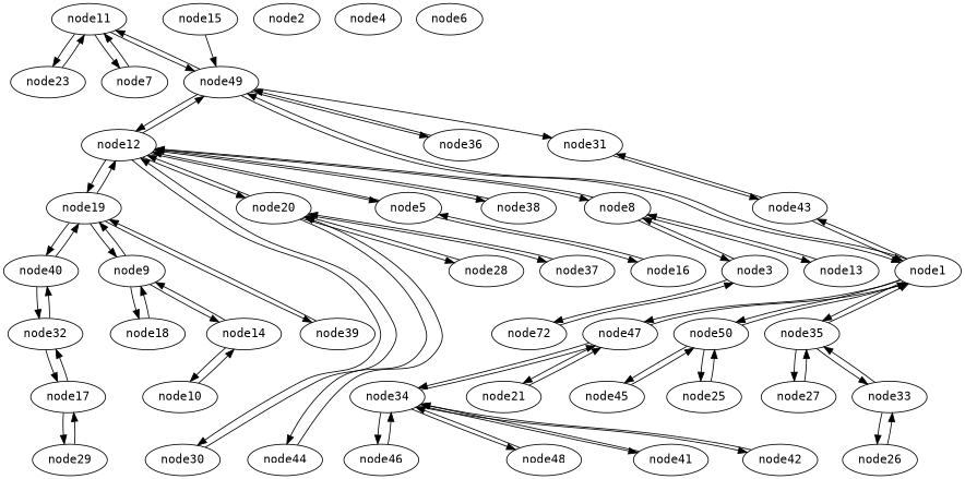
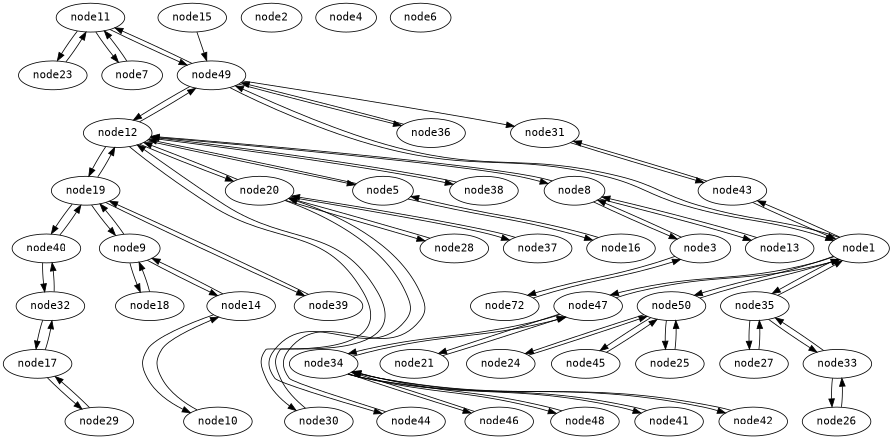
  strict digraph {
    fontname="DejaVu Sans Mono"
    node [fontname="DejaVu Sans Mono" weight=0]
    edge [fontname="DejaVu Sans Mono" weight=0]
    node11
    node23
    node7
    node49
    node12
    node1
    node36
    node31
    node19
    node30
    node20
    node5
    node38
    node8
    node47
    node43
    node50
    node35
    node15
    node29
    node17
    node32
    node40
    node9
    node18
    node14
    node10
    node39
    node46
    node34
    node48
    node41
    node42
    node21
    node44
    node28
    node37
    node16
    node3
    node13
    node2
+   node24
    node45
    node25
    node27
    node33
    node26
    n48 [label=node72]
    node4
    node6
    node11 -> node23
    node11 -> node7
    node11 -> node49
    node23 -> node11
    node7 -> node11
    node49 -> node11
    node49 -> node12
    node49 -> node1
    node49 -> node36
    node49 -> node31
    node12 -> node49
    node12 -> node19
    node12 -> node30
    node12 -> node20
    node12 -> node5
    node12 -> node38
    node12 -> node8
    node1 -> node49
    node1 -> node47
    node1 -> node43
    node1 -> node50
    node1 -> node35
    node36 -> node49
    node31 -> node43
    node19 -> node12
    node19 -> node40
    node19 -> node9
    node19 -> node39
    node30 -> node12
    node20 -> node12
    node20 -> node44
    node20 -> node28
    node20 -> node37
    node5 -> node12
    node5 -> node16
    node38 -> node12
    node8 -> node12
    node8 -> node3
    node8 -> node13
    node47 -> node1
    node47 -> node34
    node47 -> node21
    node43 -> node1
    node43 -> node31
    node50 -> node1
+   node50 -> node24
    node50 -> node45
    node50 -> node25
    node35 -> node1
    node35 -> node27
    node35 -> node33
    node15 -> node49
    node29 -> node17
    node17 -> node29
    node17 -> node32
    node32 -> node17
    node32 -> node40
    node40 -> node19
    node40 -> node32
    node9 -> node19
    node9 -> node18
    node9 -> node14
    node18 -> node9
    node14 -> node9
    node14 -> node10
    node10 -> node14
    node39 -> node19
    node46 -> node34
    node34 -> node47
    node34 -> node46
    node34 -> node48
    node34 -> node41
    node34 -> node42
    node48 -> node34
    node41 -> node34
    node42 -> node34
    node21 -> node47
    node44 -> node20
    node28 -> node20
    node37 -> node20
    node16 -> node5
    node3 -> node8
    node3 -> n48
    node13 -> node8
+   node24 -> node50
    node45 -> node50
    node25 -> node50
    node27 -> node35
    node33 -> node35
    node33 -> node26
    node26 -> node33
    n48 -> node3
  }
